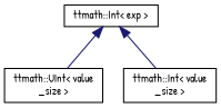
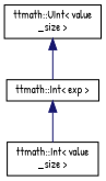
  digraph {
    fontname="Patrick Hand"
    rankdir=TB
    node [color=black fillcolor=white fontname="Patrick Hand" fontsize=10 shape=record style=filled]
    edge [color=midnightblue dir=back fontname="Patrick Hand" fontsize=10 labelfontname=Helvetica labelfontsize=10 style=solid]
    n1 [height=0.2 label="ttmath::UInt\< value\l_size \>" width=0.4]
    n2 [height=0.2 label="ttmath::Int\< exp \>" width=0.4]
    n3 [height=0.2 label="ttmath::Int\< value\l_size \>" width=0.4]
-   n2 -> n1
+   n1 -> n2
    n2 -> n3
  }
